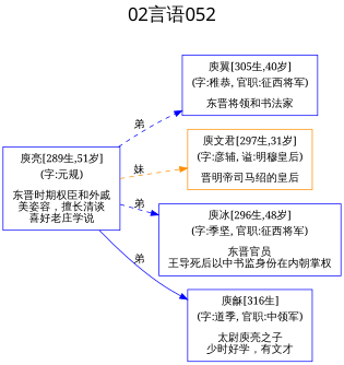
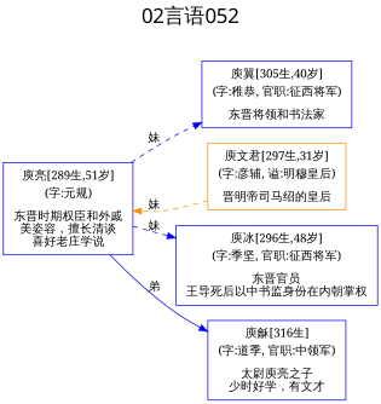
  digraph {
    color=lightgrey
    fontname=SimHei
    fontsize=24
    label="02言语052"
    labelloc=t
    rankdir=LR
    ranksep=0.5
    style=filled
    node [color=blue fontname=SimSun shape=box]
    edge [color=blue fontname=SimSun style=dashed]
    n1 [label=<<table border="0" cellborder="0"><tr><td>庾亮[289生,51岁]</td></tr><tr><td>(字:元规)</td></tr><tr><td></td></tr><tr><td>东晋时期权臣和外戚<br/>美姿容，擅长清谈<br/>喜好老庄学说<br/></td></tr></table>>]
    n2 [label=<<table border="0" cellborder="0"><tr><td>庾翼[305生,40岁]</td></tr><tr><td>(字:稚恭, 官职:征西将军)</td></tr><tr><td></td></tr><tr><td>东晋将领和书法家<br/></td></tr></table>>]
    n3 [color=darkorange label=<<table border="0" cellborder="0"><tr><td>庾文君[297生,31岁]</td></tr><tr><td>(字:彦辅, 谥:明穆皇后)</td></tr><tr><td></td></tr><tr><td>晋明帝司马绍的皇后<br/></td></tr></table>>]
    n4 [label=<<table border="0" cellborder="0"><tr><td>庾冰[296生,48岁]</td></tr><tr><td>(字:季坚, 官职:征西将军)</td></tr><tr><td></td></tr><tr><td>东晋官员<br/>王导死后以中书监身份在内朝掌权<br/></td></tr></table>>]
    n5 [label=<<table border="0" cellborder="0"><tr><td>庾龢[316生]</td></tr><tr><td>(字:道季, 官职:中领军)</td></tr><tr><td></td></tr><tr><td>太尉庾亮之子<br/>少时好学，有文才<br/></td></tr></table>>]
-   n1 -> n2 [label="弟"]
-   n1 -> n3 [color=darkorange label="妹"]
-   n1 -> n4 [label="弟"]
+   n1 -> n2 [label="妹"]
+   n3 -> n1 [color=darkorange label="妹"]
+   n1 -> n4 [label="妹"]
    n1 -> n5 [label="弟" style=solid]
  }
